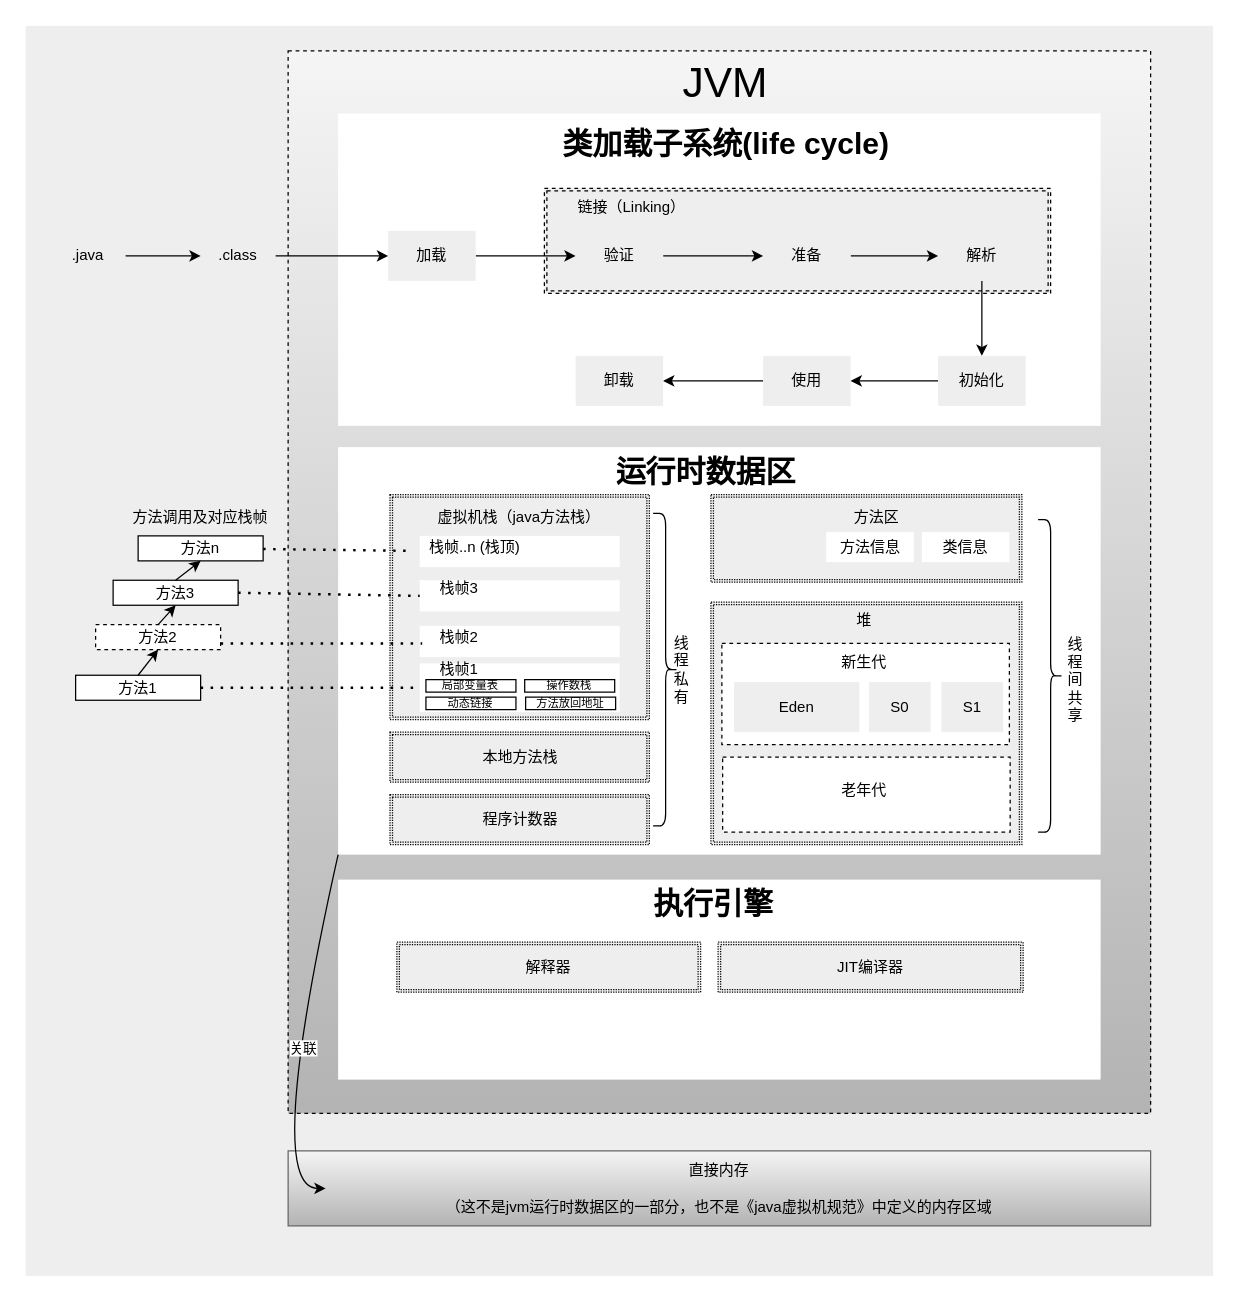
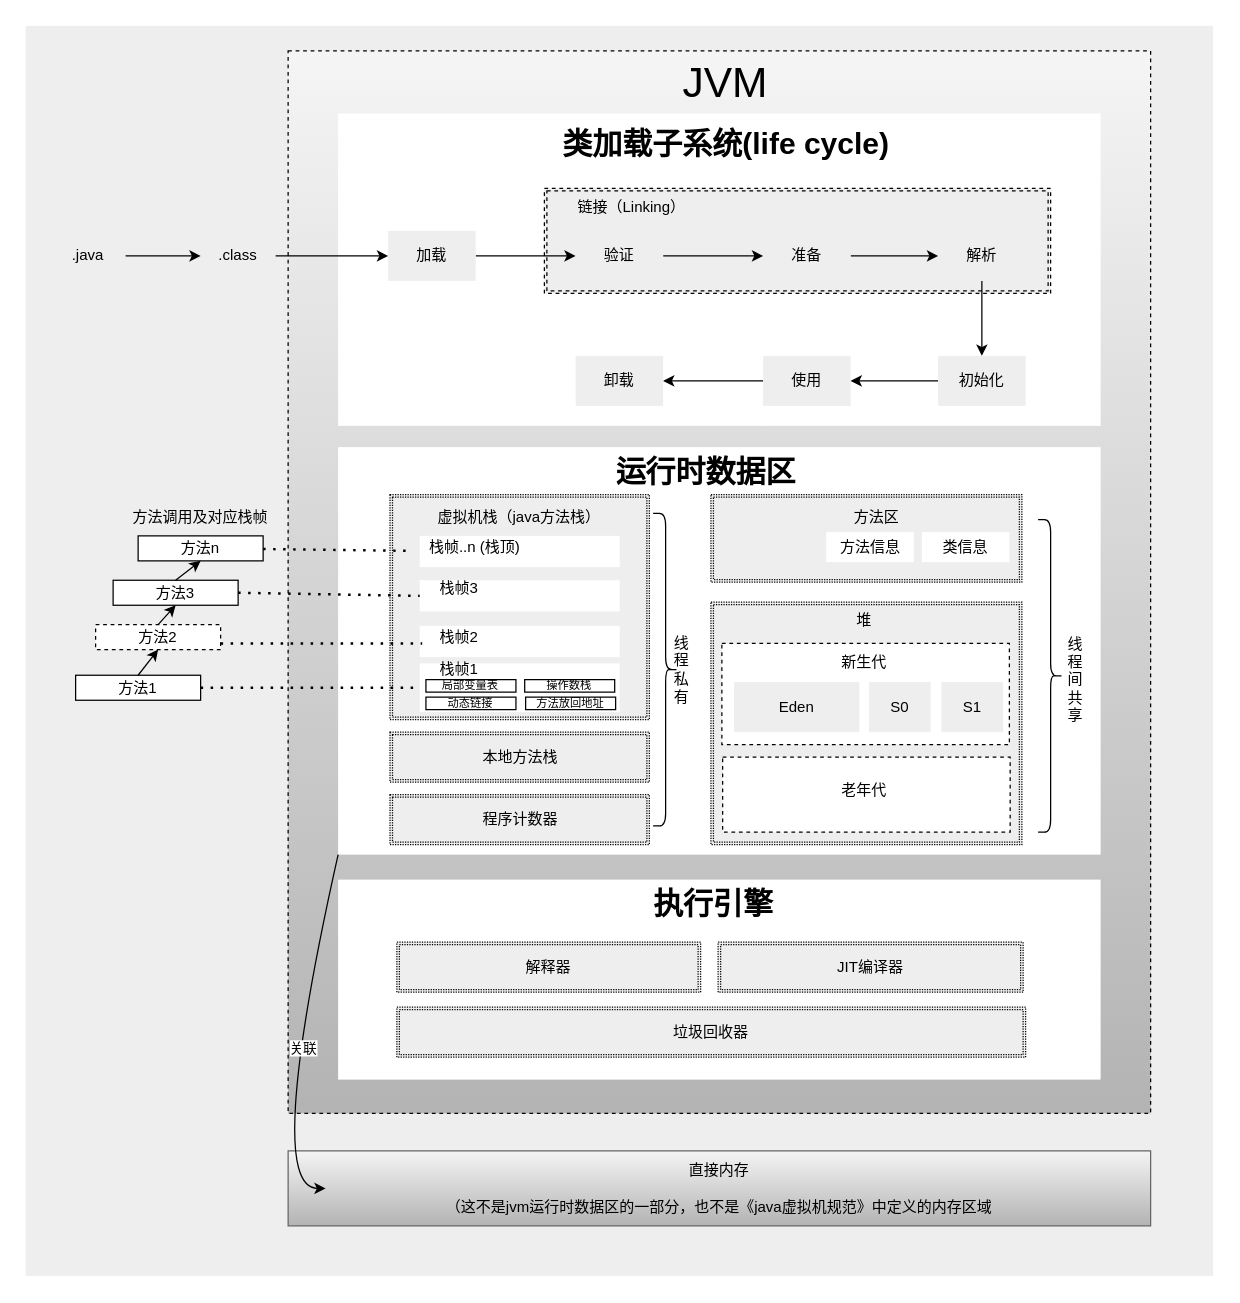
  <mxCell id="0" />
  <mxCell id="1" parent="0" />
  <mxCell id="2" value="" style="rounded=0;whiteSpace=wrap;html=1;fillColor=#eeeeee;strokeColor=none;" vertex="1" parent="1"><mxGeometry x="20" y="20" width="950" height="1000" as="geometry" /></mxCell>
  <mxCell id="3" value="" style="rounded=0;whiteSpace=wrap;html=1;fillColor=#f5f5f5;strokeColor=default;gradientColor=#b3b3b3;dashed=1;" parent="1" vertex="1"><mxGeometry x="230" y="40" width="690" height="850" as="geometry" /></mxCell>
  <mxCell id="4" value="" style="shape=ext;double=1;rounded=0;whiteSpace=wrap;html=1;strokeColor=none;" parent="1" vertex="1"><mxGeometry x="270" y="90" width="610" height="250" as="geometry" /></mxCell>
  <mxCell id="5" value="" style="shape=ext;double=1;rounded=0;whiteSpace=wrap;html=1;dashed=1;strokeWidth=1;fillColor=#eeeeee;strokeColor=default;" parent="1" vertex="1"><mxGeometry x="435" y="150" width="405" height="84" as="geometry" /></mxCell>
  <mxCell id="6" value="&lt;font style=&quot;font-size: 34px;&quot;&gt;JVM&lt;/font&gt;" style="text;html=1;align=center;verticalAlign=middle;whiteSpace=wrap;rounded=0;" parent="1" vertex="1"><mxGeometry x="515" y="50" width="130" height="30" as="geometry" /></mxCell>
  <mxCell id="7" value="类加载子系统(life cycle)" style="text;strokeColor=none;fillColor=none;html=1;fontSize=24;fontStyle=1;verticalAlign=middle;align=center;" parent="1" vertex="1"><mxGeometry x="440" y="95" width="280" height="40" as="geometry" /></mxCell>
  <mxCell id="8" value="" style="edgeStyle=orthogonalEdgeStyle;rounded=0;orthogonalLoop=1;jettySize=auto;html=1;" parent="1" source="9" target="11" edge="1"><mxGeometry relative="1" as="geometry" /></mxCell>
  <mxCell id="9" value="加载" style="shape=ext;double=1;rounded=0;whiteSpace=wrap;html=1;fillColor=#eeeeee;strokeColor=none;" parent="1" vertex="1"><mxGeometry x="310" y="184" width="70" height="40" as="geometry" /></mxCell>
  <mxCell id="10" value="" style="edgeStyle=orthogonalEdgeStyle;rounded=0;orthogonalLoop=1;jettySize=auto;html=1;" parent="1" source="11" target="13" edge="1"><mxGeometry relative="1" as="geometry" /></mxCell>
  <mxCell id="11" value="验证" style="shape=ext;double=1;rounded=0;whiteSpace=wrap;html=1;fillColor=#eeeeee;strokeColor=none;" parent="1" vertex="1"><mxGeometry x="460" y="184" width="70" height="40" as="geometry" /></mxCell>
  <mxCell id="12" value="" style="edgeStyle=orthogonalEdgeStyle;rounded=0;orthogonalLoop=1;jettySize=auto;html=1;" parent="1" source="13" target="15" edge="1"><mxGeometry relative="1" as="geometry" /></mxCell>
  <mxCell id="13" value="准备" style="shape=ext;double=1;rounded=0;whiteSpace=wrap;html=1;fillColor=#eeeeee;strokeColor=none;" parent="1" vertex="1"><mxGeometry x="610" y="184" width="70" height="40" as="geometry" /></mxCell>
  <mxCell id="14" value="" style="edgeStyle=orthogonalEdgeStyle;rounded=0;orthogonalLoop=1;jettySize=auto;html=1;" parent="1" source="15" target="17" edge="1"><mxGeometry relative="1" as="geometry" /></mxCell>
  <mxCell id="15" value="解析" style="shape=ext;double=1;rounded=0;whiteSpace=wrap;html=1;fillColor=#eeeeee;strokeColor=none;" parent="1" vertex="1"><mxGeometry x="750" y="184" width="70" height="40" as="geometry" /></mxCell>
  <mxCell id="16" value="" style="edgeStyle=orthogonalEdgeStyle;rounded=0;orthogonalLoop=1;jettySize=auto;html=1;" parent="1" source="17" target="19" edge="1"><mxGeometry relative="1" as="geometry" /></mxCell>
  <mxCell id="17" value="初始化" style="shape=ext;double=1;rounded=0;whiteSpace=wrap;html=1;fillColor=#eeeeee;strokeColor=none;" parent="1" vertex="1"><mxGeometry x="750" y="284" width="70" height="40" as="geometry" /></mxCell>
  <mxCell id="18" value="" style="edgeStyle=orthogonalEdgeStyle;rounded=0;orthogonalLoop=1;jettySize=auto;html=1;" parent="1" source="19" target="20" edge="1"><mxGeometry relative="1" as="geometry" /></mxCell>
  <mxCell id="19" value="使用" style="shape=ext;double=1;rounded=0;whiteSpace=wrap;html=1;fillColor=#eeeeee;strokeColor=none;" parent="1" vertex="1"><mxGeometry x="610" y="284" width="70" height="40" as="geometry" /></mxCell>
  <mxCell id="20" value="卸载" style="shape=ext;double=1;rounded=0;whiteSpace=wrap;html=1;fillColor=#eeeeee;strokeColor=none;" parent="1" vertex="1"><mxGeometry x="460" y="284" width="70" height="40" as="geometry" /></mxCell>
  <mxCell id="21" value="链接（Linking）" style="text;html=1;align=center;verticalAlign=middle;whiteSpace=wrap;rounded=0;" parent="1" vertex="1"><mxGeometry x="450" y="150" width="110" height="30" as="geometry" /></mxCell>
  <mxCell id="22" value="" style="edgeStyle=orthogonalEdgeStyle;rounded=0;orthogonalLoop=1;jettySize=auto;html=1;" edge="1" parent="1" source="23" target="9"><mxGeometry relative="1" as="geometry" /></mxCell>
  <mxCell id="23" value=".class" style="text;html=1;align=center;verticalAlign=middle;whiteSpace=wrap;rounded=0;" parent="1" vertex="1"><mxGeometry x="160" y="189" width="60" height="30" as="geometry" /></mxCell>
  <mxCell id="24" value=".java" style="text;html=1;align=center;verticalAlign=middle;whiteSpace=wrap;rounded=0;" parent="1" vertex="1"><mxGeometry x="40" y="189" width="60" height="30" as="geometry" /></mxCell>
  <mxCell id="25" value="" style="shape=ext;double=1;rounded=0;whiteSpace=wrap;html=1;strokeColor=none;" parent="1" vertex="1"><mxGeometry x="270" y="357" width="610" height="326" as="geometry" /></mxCell>
  <mxCell id="26" value="本地方法栈" style="shape=ext;double=1;rounded=0;whiteSpace=wrap;html=1;dashed=1;strokeWidth=1;fillColor=#eeeeee;strokeColor=default;glass=0;shadow=0;dashPattern=1 1;" parent="1" vertex="1"><mxGeometry x="311.5" y="585" width="207.5" height="40" as="geometry" /></mxCell>
  <mxCell id="27" value="运行时数据区" style="text;strokeColor=none;fillColor=none;html=1;fontSize=24;fontStyle=1;verticalAlign=middle;align=center;" parent="1" vertex="1"><mxGeometry x="423.5" y="357" width="280" height="40" as="geometry" /></mxCell>
  <mxCell id="28" value="" style="shape=ext;double=1;rounded=0;whiteSpace=wrap;html=1;dashed=1;strokeWidth=1;fillColor=#eeeeee;strokeColor=default;glass=0;shadow=0;dashPattern=1 1;" parent="1" vertex="1"><mxGeometry x="311.5" y="395" width="207.5" height="180" as="geometry" /></mxCell>
  <mxCell id="29" value="程序计数器" style="shape=ext;double=1;rounded=0;whiteSpace=wrap;html=1;dashed=1;strokeWidth=1;fillColor=#eeeeee;strokeColor=default;glass=0;shadow=0;dashPattern=1 1;" parent="1" vertex="1"><mxGeometry x="311.5" y="635" width="207.5" height="40" as="geometry" /></mxCell>
  <mxCell id="30" value="虚拟机栈（java方法栈）" style="text;html=1;align=center;verticalAlign=middle;whiteSpace=wrap;rounded=0;" parent="1" vertex="1"><mxGeometry x="337.25" y="398" width="156" height="30" as="geometry" /></mxCell>
  <mxCell id="31" value="" style="rounded=0;whiteSpace=wrap;html=1;strokeColor=none;" parent="1" vertex="1"><mxGeometry x="335.25" y="530" width="160" height="39" as="geometry" /></mxCell>
  <mxCell id="32" value="栈帧1" style="text;html=1;align=center;verticalAlign=middle;whiteSpace=wrap;rounded=0;" parent="1" vertex="1"><mxGeometry x="337.25" y="530" width="60" height="10" as="geometry" /></mxCell>
  <mxCell id="33" value="局部变量表" style="rounded=0;whiteSpace=wrap;html=1;fontSize=9;" parent="1" vertex="1"><mxGeometry x="340.25" y="543" width="72" height="10" as="geometry" /></mxCell>
  <mxCell id="34" value="操作数栈" style="rounded=0;whiteSpace=wrap;html=1;fontSize=9;" parent="1" vertex="1"><mxGeometry x="419.25" y="543" width="72" height="10" as="geometry" /></mxCell>
  <mxCell id="35" value="" style="shape=ext;double=1;rounded=0;whiteSpace=wrap;html=1;dashed=1;strokeWidth=1;fillColor=#eeeeee;strokeColor=default;glass=0;shadow=0;dashPattern=1 1;" parent="1" vertex="1"><mxGeometry x="568.25" y="395" width="248.75" height="70" as="geometry" /></mxCell>
  <mxCell id="36" value="方法区" style="text;html=1;align=center;verticalAlign=middle;whiteSpace=wrap;rounded=0;" parent="1" vertex="1"><mxGeometry x="670.5" y="398" width="60" height="30" as="geometry" /></mxCell>
  <mxCell id="37" value="方法信息" style="rounded=0;whiteSpace=wrap;html=1;strokeColor=none;" parent="1" vertex="1"><mxGeometry x="660.5" y="425" width="70" height="24" as="geometry" /></mxCell>
  <mxCell id="38" value="类信息" style="rounded=0;whiteSpace=wrap;html=1;strokeColor=none;" parent="1" vertex="1"><mxGeometry x="737" y="425" width="70" height="24" as="geometry" /></mxCell>
  <mxCell id="39" value="" style="shape=ext;double=1;rounded=0;whiteSpace=wrap;html=1;dashed=1;strokeWidth=1;fillColor=#eeeeee;strokeColor=default;glass=0;shadow=0;dashPattern=1 1;" parent="1" vertex="1"><mxGeometry x="568.25" y="481" width="248.75" height="194" as="geometry" /></mxCell>
  <mxCell id="40" value="堆" style="text;html=1;align=center;verticalAlign=middle;whiteSpace=wrap;rounded=0;" parent="1" vertex="1"><mxGeometry x="660.5" y="481" width="60" height="30" as="geometry" /></mxCell>
  <mxCell id="41" value="" style="rounded=0;whiteSpace=wrap;html=1;strokeColor=default;dashed=1;" parent="1" vertex="1"><mxGeometry x="577" y="514" width="230" height="81" as="geometry" /></mxCell>
  <mxCell id="42" value="新生代" style="text;html=1;align=center;verticalAlign=middle;whiteSpace=wrap;rounded=0;" parent="1" vertex="1"><mxGeometry x="661" y="514" width="60" height="30" as="geometry" /></mxCell>
  <mxCell id="43" value="Eden" style="shape=ext;double=1;rounded=0;whiteSpace=wrap;html=1;dashed=1;strokeWidth=1;fillColor=#eeeeee;strokeColor=none;" parent="1" vertex="1"><mxGeometry x="586.75" y="545" width="100.25" height="40" as="geometry" /></mxCell>
  <mxCell id="44" value="S0" style="shape=ext;double=1;rounded=0;whiteSpace=wrap;html=1;dashed=1;strokeWidth=1;fillColor=#eeeeee;strokeColor=none;" parent="1" vertex="1"><mxGeometry x="694.63" y="545" width="49.37" height="40" as="geometry" /></mxCell>
  <mxCell id="45" value="S1" style="shape=ext;double=1;rounded=0;whiteSpace=wrap;html=1;dashed=1;strokeWidth=1;fillColor=#eeeeee;strokeColor=none;" parent="1" vertex="1"><mxGeometry x="752.63" y="545" width="49.37" height="40" as="geometry" /></mxCell>
  <mxCell id="46" value="" style="rounded=0;whiteSpace=wrap;html=1;strokeColor=default;dashed=1;" parent="1" vertex="1"><mxGeometry x="577.63" y="605" width="230" height="60" as="geometry" /></mxCell>
  <mxCell id="47" value="老年代" style="text;html=1;align=center;verticalAlign=middle;whiteSpace=wrap;rounded=0;" parent="1" vertex="1"><mxGeometry x="660.5" y="617" width="60" height="30" as="geometry" /></mxCell>
  <mxCell id="48" value="" style="shape=ext;double=1;rounded=0;whiteSpace=wrap;html=1;strokeColor=none;" parent="1" vertex="1"><mxGeometry x="270" y="703" width="610" height="160" as="geometry" /></mxCell>
  <mxCell id="49" value="解释器" style="shape=ext;double=1;rounded=0;whiteSpace=wrap;html=1;dashed=1;strokeWidth=1;fillColor=#eeeeee;strokeColor=default;glass=0;shadow=0;dashPattern=1 1;" parent="1" vertex="1"><mxGeometry x="317" y="753" width="243" height="40" as="geometry" /></mxCell>
  <mxCell id="50" value="执行引擎" style="text;strokeColor=none;fillColor=none;html=1;fontSize=24;fontStyle=1;verticalAlign=middle;align=center;" parent="1" vertex="1"><mxGeometry x="430" y="703" width="280" height="40" as="geometry" /></mxCell>
  <mxCell id="51" value="JIT编译器" style="shape=ext;double=1;rounded=0;whiteSpace=wrap;html=1;dashed=1;strokeWidth=1;fillColor=#eeeeee;strokeColor=default;glass=0;shadow=0;dashPattern=1 1;" parent="1" vertex="1"><mxGeometry x="574" y="753" width="244" height="40" as="geometry" /></mxCell>
+ <mxCell id="52" value="垃圾回收器" style="shape=ext;double=1;rounded=0;whiteSpace=wrap;html=1;dashed=1;strokeWidth=1;fillColor=#eeeeee;strokeColor=default;glass=0;shadow=0;dashPattern=1 1;" parent="1" vertex="1"><mxGeometry x="317" y="805" width="503" height="40" as="geometry" /></mxCell>
  <mxCell id="53" value="线&lt;br&gt;程&lt;br&gt;私&lt;br&gt;有" style="text;html=1;align=center;verticalAlign=middle;whiteSpace=wrap;rounded=0;" parent="1" vertex="1"><mxGeometry x="530" y="494" width="30" height="82" as="geometry" /></mxCell>
  <mxCell id="54" value="" style="shape=curlyBracket;whiteSpace=wrap;html=1;rounded=1;flipH=1;labelPosition=right;verticalLabelPosition=middle;align=left;verticalAlign=middle;" parent="1" vertex="1"><mxGeometry x="830" y="415" width="20" height="250" as="geometry" /></mxCell>
  <mxCell id="55" value="线&lt;br&gt;程&lt;br&gt;间&lt;br&gt;共&lt;br&gt;享" style="text;html=1;align=center;verticalAlign=middle;whiteSpace=wrap;rounded=0;" parent="1" vertex="1"><mxGeometry x="850" y="486" width="20" height="114" as="geometry" /></mxCell>
  <mxCell id="56" value="直接内存&lt;br&gt;&lt;br&gt;（这不是jvm运行时数据区的一部分，也不是《java虚拟机规范》中定义的内存区域" style="rounded=0;whiteSpace=wrap;html=1;fillColor=#f5f5f5;strokeColor=#666666;gradientColor=#b3b3b3;" parent="1" vertex="1"><mxGeometry x="230" y="920" width="690" height="60" as="geometry" /></mxCell>
  <mxCell id="57" value="" style="curved=1;endArrow=classic;html=1;rounded=0;exitX=0;exitY=1;exitDx=0;exitDy=0;" parent="1" source="25" edge="1"><mxGeometry width="50" height="50" relative="1" as="geometry"><mxPoint x="210" y="1000" as="sourcePoint" /><mxPoint x="260" y="950" as="targetPoint" /><Array as="points"><mxPoint x="210" y="950" /></Array></mxGeometry></mxCell>
  <mxCell id="58" value="关联" style="edgeLabel;html=1;align=center;verticalAlign=middle;resizable=0;points=[];" parent="57" vertex="1" connectable="0"><mxGeometry x="-0.038" y="6" relative="1" as="geometry"><mxPoint y="1" as="offset" /></mxGeometry></mxCell>
  <mxCell id="59" value="动态链接" style="rounded=0;whiteSpace=wrap;html=1;fontSize=9;" vertex="1" parent="1"><mxGeometry x="340.25" y="557" width="72" height="10" as="geometry" /></mxCell>
  <mxCell id="60" value="方法放回地址" style="rounded=0;whiteSpace=wrap;html=1;fontSize=9;" vertex="1" parent="1"><mxGeometry x="420" y="557" width="72" height="10" as="geometry" /></mxCell>
  <mxCell id="61" value="" style="rounded=0;whiteSpace=wrap;html=1;strokeColor=none;" vertex="1" parent="1"><mxGeometry x="335.25" y="500" width="160" height="25" as="geometry" /></mxCell>
  <mxCell id="62" value="栈帧2" style="text;html=1;align=center;verticalAlign=middle;whiteSpace=wrap;rounded=0;" vertex="1" parent="1"><mxGeometry x="337.25" y="504" width="60" height="10" as="geometry" /></mxCell>
  <mxCell id="63" value="" style="rounded=0;whiteSpace=wrap;html=1;strokeColor=none;" vertex="1" parent="1"><mxGeometry x="335.25" y="463.5" width="160" height="25" as="geometry" /></mxCell>
  <mxCell id="64" value="栈帧3" style="text;html=1;align=center;verticalAlign=middle;whiteSpace=wrap;rounded=0;" vertex="1" parent="1"><mxGeometry x="337.25" y="465" width="60" height="10" as="geometry" /></mxCell>
  <mxCell id="65" value="" style="rounded=0;whiteSpace=wrap;html=1;strokeColor=none;" vertex="1" parent="1"><mxGeometry x="335.25" y="428" width="160" height="25" as="geometry" /></mxCell>
  <mxCell id="66" value="栈帧..n (栈顶)" style="text;html=1;align=center;verticalAlign=middle;whiteSpace=wrap;rounded=0;" vertex="1" parent="1"><mxGeometry x="337.25" y="432" width="84.75" height="10" as="geometry" /></mxCell>
  <mxCell id="67" value="方法1" style="rounded=0;whiteSpace=wrap;html=1;" vertex="1" parent="1"><mxGeometry x="60" y="539.5" width="100" height="20" as="geometry" /></mxCell>
  <mxCell id="68" value="" style="shape=curlyBracket;whiteSpace=wrap;html=1;rounded=1;flipH=1;labelPosition=right;verticalLabelPosition=middle;align=left;verticalAlign=middle;" vertex="1" parent="1"><mxGeometry x="522" y="410" width="20" height="250" as="geometry" /></mxCell>
  <mxCell id="69" value="方法2" style="rounded=0;whiteSpace=wrap;html=1;dashed=1;" vertex="1" parent="1"><mxGeometry x="76" y="499" width="100" height="20" as="geometry" /></mxCell>
  <mxCell id="70" value="方法3" style="rounded=0;whiteSpace=wrap;html=1;" vertex="1" parent="1"><mxGeometry x="90" y="463.5" width="100" height="20" as="geometry" /></mxCell>
  <mxCell id="71" value="方法n" style="rounded=0;whiteSpace=wrap;html=1;" vertex="1" parent="1"><mxGeometry x="110" y="428" width="100" height="20" as="geometry" /></mxCell>
  <mxCell id="72" value="" style="curved=1;endArrow=classic;html=1;rounded=0;exitX=0.5;exitY=0;exitDx=0;exitDy=0;entryX=0.5;entryY=1;entryDx=0;entryDy=0;" edge="1" parent="1" source="69" target="70"><mxGeometry width="50" height="50" relative="1" as="geometry"><mxPoint x="100" y="560" as="sourcePoint" /><mxPoint x="130" y="536" as="targetPoint" /><Array as="points" /></mxGeometry></mxCell>
  <mxCell id="73" value="" style="endArrow=classic;html=1;rounded=0;exitX=0.5;exitY=0;exitDx=0;exitDy=0;entryX=0.5;entryY=1;entryDx=0;entryDy=0;" edge="1" parent="1" source="67" target="69"><mxGeometry width="50" height="50" relative="1" as="geometry"><mxPoint x="80" y="581" as="sourcePoint" /><mxPoint x="130" y="531" as="targetPoint" /></mxGeometry></mxCell>
  <mxCell id="74" value="" style="curved=1;endArrow=classic;html=1;rounded=0;exitX=0.5;exitY=0;exitDx=0;exitDy=0;entryX=0.5;entryY=1;entryDx=0;entryDy=0;" edge="1" parent="1" source="70" target="71"><mxGeometry width="50" height="50" relative="1" as="geometry"><mxPoint x="130" y="516" as="sourcePoint" /><mxPoint x="150" y="497" as="targetPoint" /><Array as="points" /></mxGeometry></mxCell>
  <mxCell id="75" value="方法调用及对应栈帧" style="text;html=1;align=center;verticalAlign=middle;whiteSpace=wrap;rounded=0;" vertex="1" parent="1"><mxGeometry x="60" y="375.5" width="200" height="75" as="geometry" /></mxCell>
  <mxCell id="76" value="" style="endArrow=none;dashed=1;html=1;dashPattern=1 3;strokeWidth=2;rounded=0;exitX=1;exitY=0.5;exitDx=0;exitDy=0;entryX=0;entryY=0.5;entryDx=0;entryDy=0;" edge="1" parent="1" source="67" target="31"><mxGeometry width="50" height="50" relative="1" as="geometry"><mxPoint x="150" y="650" as="sourcePoint" /><mxPoint x="200" y="600" as="targetPoint" /></mxGeometry></mxCell>
  <mxCell id="77" value="" style="endArrow=none;dashed=1;html=1;dashPattern=1 3;strokeWidth=2;rounded=0;exitX=1;exitY=0.75;exitDx=0;exitDy=0;entryX=0;entryY=1;entryDx=0;entryDy=0;" edge="1" parent="1" source="69" target="62"><mxGeometry width="50" height="50" relative="1" as="geometry"><mxPoint x="170" y="516.5" as="sourcePoint" /><mxPoint x="355" y="508.5" as="targetPoint" /></mxGeometry></mxCell>
  <mxCell id="78" value="" style="endArrow=none;dashed=1;html=1;dashPattern=1 3;strokeWidth=2;rounded=0;exitX=1;exitY=0.5;exitDx=0;exitDy=0;entryX=0;entryY=0.5;entryDx=0;entryDy=0;" edge="1" parent="1" source="70" target="63"><mxGeometry width="50" height="50" relative="1" as="geometry"><mxPoint y="475" as="sourcePoint" x="190" /><mxPoint x="357" y="472.5" as="targetPoint" /></mxGeometry></mxCell>
  <mxCell id="79" value="" style="endArrow=none;dashed=1;html=1;dashPattern=1 3;strokeWidth=2;rounded=0;exitX=1;exitY=0.5;exitDx=0;exitDy=0;" edge="1" parent="1"><mxGeometry width="50" height="50" relative="1" as="geometry"><mxPoint x="210" y="438.5" as="sourcePoint" /><mxPoint x="330" y="440" as="targetPoint" /></mxGeometry></mxCell>
  <mxCell id="80" value="" style="endArrow=classic;html=1;rounded=0;exitX=1;exitY=0.5;exitDx=0;exitDy=0;" edge="1" parent="1" source="24" target="23"><mxGeometry width="50" height="50" relative="1" as="geometry"><mxPoint x="120" y="260" as="sourcePoint" /><mxPoint x="170" y="210" as="targetPoint" /></mxGeometry></mxCell>
